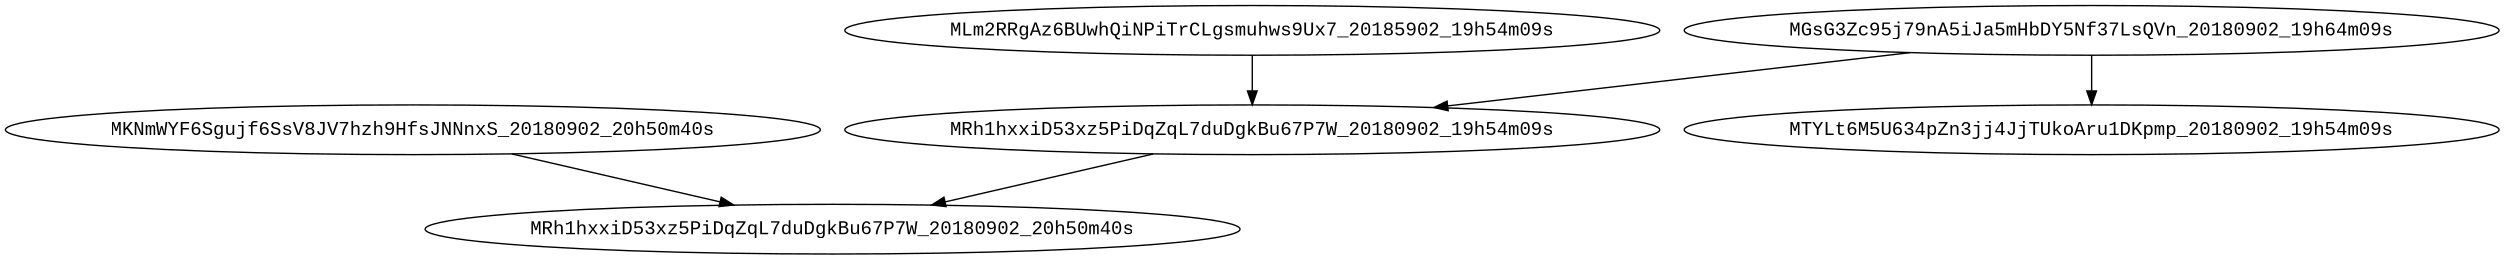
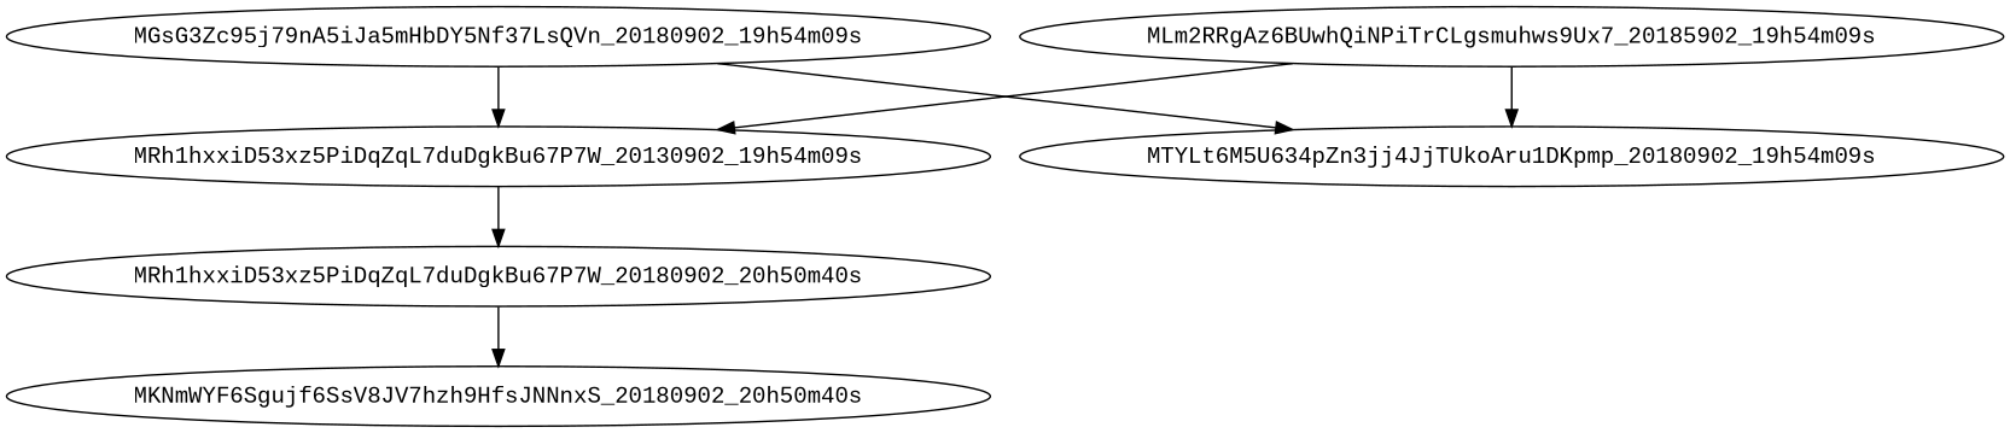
  digraph {
    fontname="Liberation Mono"
    rankdir=TB
    node [fontname="Liberation Mono"]
    edge [fontname="Liberation Mono"]
-   MRh1hxxiD53xz5PiDqZqL7duDgkBu67P7W_20180902_19h54m09s
+   MRh1hxxiD53xz5PiDqZqL7duDgkBu67P7W_20180902_19h54m09s [label=MRh1hxxiD53xz5PiDqZqL7duDgkBu67P7W_20130902_19h54m09s]
    MRh1hxxiD53xz5PiDqZqL7duDgkBu67P7W_20180902_20h50m40s
    MKNmWYF6Sgujf6SsV8JV7hzh9HfsJNNnxS_20180902_20h50m40s
-   MGsG3Zc95j79nA5iJa5mHbDY5Nf37LsQVn_20180902_19h54m09s [label=MGsG3Zc95j79nA5iJa5mHbDY5Nf37LsQVn_20180902_19h64m09s]
+   MGsG3Zc95j79nA5iJa5mHbDY5Nf37LsQVn_20180902_19h54m09s
    n5 [label=MTYLt6M5U634pZn3jj4JjTUkoAru1DKpmp_20180902_19h54m09s]
    n6 [label=MLm2RRgAz6BUwhQiNPiTrCLgsmuhws9Ux7_20185902_19h54m09s]
    MRh1hxxiD53xz5PiDqZqL7duDgkBu67P7W_20180902_19h54m09s -> MRh1hxxiD53xz5PiDqZqL7duDgkBu67P7W_20180902_20h50m40s
-   MKNmWYF6Sgujf6SsV8JV7hzh9HfsJNNnxS_20180902_20h50m40s -> MRh1hxxiD53xz5PiDqZqL7duDgkBu67P7W_20180902_20h50m40s
+   MRh1hxxiD53xz5PiDqZqL7duDgkBu67P7W_20180902_20h50m40s -> MKNmWYF6Sgujf6SsV8JV7hzh9HfsJNNnxS_20180902_20h50m40s
    MGsG3Zc95j79nA5iJa5mHbDY5Nf37LsQVn_20180902_19h54m09s -> MRh1hxxiD53xz5PiDqZqL7duDgkBu67P7W_20180902_19h54m09s
    MGsG3Zc95j79nA5iJa5mHbDY5Nf37LsQVn_20180902_19h54m09s -> n5
    n6 -> MRh1hxxiD53xz5PiDqZqL7duDgkBu67P7W_20180902_19h54m09s
+   n6 -> n5
  }
